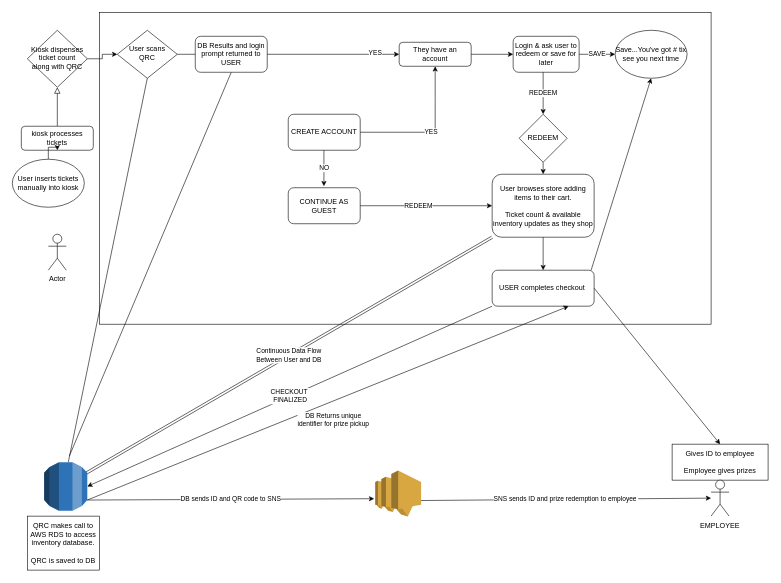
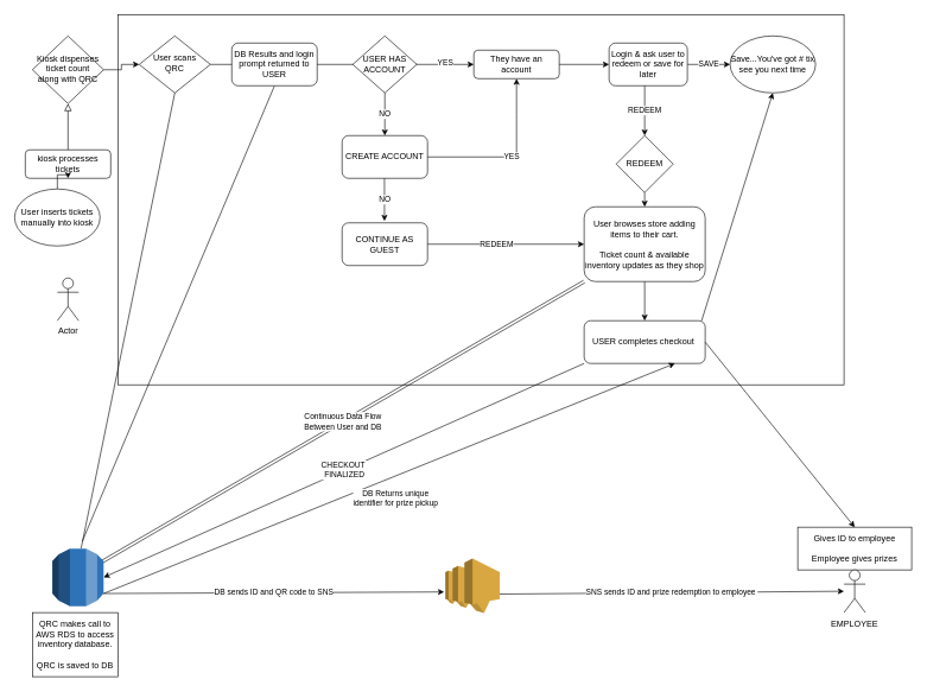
  <mxCell id="0" />
  <mxCell id="1" parent="0" />
  <mxCell id="2" value="" style="rounded=0;whiteSpace=wrap;html=1;" parent="1" vertex="1"><mxGeometry x="165" y="20" width="1020" height="520" as="geometry" /></mxCell>
  <mxCell id="3" value="Actor" style="shape=umlActor;verticalLabelPosition=bottom;verticalAlign=top;html=1;outlineConnect=0;" parent="1" vertex="1"><mxGeometry x="80" y="390" width="30" height="60" as="geometry" /></mxCell>
  <mxCell id="4" value="" style="rounded=0;html=1;jettySize=auto;orthogonalLoop=1;fontSize=11;endArrow=block;endFill=0;endSize=8;strokeWidth=1;shadow=0;labelBackgroundColor=none;edgeStyle=orthogonalEdgeStyle;" parent="1" source="5" target="7" edge="1"><mxGeometry relative="1" as="geometry" /></mxCell>
  <mxCell id="5" value="kiosk processes tickets" style="rounded=1;whiteSpace=wrap;html=1;fontSize=12;glass=0;strokeWidth=1;shadow=0;" parent="1" vertex="1"><mxGeometry x="35" y="210" width="120" height="40" as="geometry" /></mxCell>
  <mxCell id="6" value="" style="edgeStyle=orthogonalEdgeStyle;rounded=0;orthogonalLoop=1;jettySize=auto;html=1;" parent="1" source="7" target="10" edge="1"><mxGeometry relative="1" as="geometry" /></mxCell>
  <mxCell id="7" value="Kiosk dispenses ticket count along with QRC" style="rhombus;whiteSpace=wrap;html=1;shadow=0;fontFamily=Helvetica;fontSize=12;align=center;strokeWidth=1;spacing=6;spacingTop=-4;" parent="1" vertex="1"><mxGeometry x="45" y="50" width="100" height="95" as="geometry" /></mxCell>
  <mxCell id="8" value="" style="edgeStyle=orthogonalEdgeStyle;rounded=0;orthogonalLoop=1;jettySize=auto;html=1;" parent="1" source="9" target="5" edge="1"><mxGeometry relative="1" as="geometry" /></mxCell>
  <mxCell id="9" value="User inserts tickets manually into kiosk" style="ellipse;whiteSpace=wrap;html=1;" parent="1" vertex="1"><mxGeometry x="20" y="265" width="120" height="80" as="geometry" /></mxCell>
  <mxCell id="10" value="User scans QRC" style="rhombus;whiteSpace=wrap;html=1;shadow=0;fontFamily=Helvetica;fontSize=12;align=center;strokeWidth=1;spacing=6;spacingTop=-4;" parent="1" vertex="1"><mxGeometry x="195" y="50" width="100" height="80" as="geometry" /></mxCell>
  <mxCell id="11" value="" style="edgeStyle=orthogonalEdgeStyle;rounded=0;orthogonalLoop=1;jettySize=auto;html=1;exitX=1;exitY=0.5;exitDx=0;exitDy=0;" parent="1" source="10" target="13" edge="1"><mxGeometry relative="1" as="geometry"><mxPoint x="325" y="460" as="sourcePoint" /></mxGeometry></mxCell>
  <mxCell id="12" value="YES" style="edgeLabel;html=1;align=center;verticalAlign=middle;resizable=0;points=[];" parent="11" vertex="1" connectable="0"><mxGeometry x="0.78" y="4" relative="1" as="geometry"><mxPoint as="offset" /></mxGeometry></mxCell>
  <mxCell id="13" value="They have an account" style="rounded=1;whiteSpace=wrap;html=1;fontSize=12;glass=0;strokeWidth=1;shadow=0;" parent="1" vertex="1"><mxGeometry x="665" y="70" width="120" height="40" as="geometry" /></mxCell>
  <mxCell id="14" value="SAVE" style="edgeStyle=orthogonalEdgeStyle;rounded=0;orthogonalLoop=1;jettySize=auto;html=1;exitX=1;exitY=0.5;exitDx=0;exitDy=0;" parent="1" source="15" target="16" edge="1"><mxGeometry relative="1" as="geometry" /></mxCell>
  <mxCell id="15" value="Login &amp;amp; ask user to redeem or save for later" style="rounded=1;whiteSpace=wrap;html=1;" parent="1" vertex="1"><mxGeometry x="855" y="60" width="110" height="60" as="geometry" /></mxCell>
  <mxCell id="16" value="Save...You've got # tix&lt;br&gt;see you next time" style="ellipse;whiteSpace=wrap;html=1;" parent="1" vertex="1"><mxGeometry x="1025" y="50" width="120" height="80" as="geometry" /></mxCell>
  <mxCell id="17" value="" style="endArrow=none;html=1;rounded=0;entryX=0.5;entryY=1;entryDx=0;entryDy=0;" parent="1" target="10" edge="1"><mxGeometry width="50" height="50" relative="1" as="geometry"><mxPoint x="113.332" y="770" as="sourcePoint" /><mxPoint x="305" y="290" as="targetPoint" /></mxGeometry></mxCell>
  <mxCell id="18" value="QRC makes call to AWS RDS to access inventory database.&lt;br&gt;&lt;br&gt;QRC is saved to DB" style="rounded=0;whiteSpace=wrap;html=1;" parent="1" vertex="1"><mxGeometry x="45" y="860" width="120" height="90" as="geometry" /></mxCell>
  <mxCell id="19" value="" style="endArrow=none;html=1;rounded=0;" parent="1" edge="1"><mxGeometry width="50" height="50" relative="1" as="geometry"><mxPoint x="115" y="760" as="sourcePoint" /><mxPoint x="385" y="120" as="targetPoint" /></mxGeometry></mxCell>
  <mxCell id="20" value="DB Results and login prompt returned to USER" style="rounded=1;whiteSpace=wrap;html=1;" parent="1" vertex="1"><mxGeometry x="325" y="60" width="120" height="60" as="geometry" /></mxCell>
  <mxCell id="21" value="Gives ID to employee&lt;br&gt;&lt;br&gt;Employee gives prizes" style="whiteSpace=wrap;html=1;rounded=0;" parent="1" vertex="1"><mxGeometry x="1120" y="740" width="160" height="60" as="geometry" /></mxCell>
  <mxCell id="22" value="User browses store adding items to their cart. &lt;br&gt;&lt;br&gt;Ticket count &amp;amp; available inventory updates as they shop" style="rounded=1;whiteSpace=wrap;html=1;" parent="1" vertex="1"><mxGeometry x="820" y="290" width="170" height="105" as="geometry" /></mxCell>
  <mxCell id="23" value="USER completes checkout&amp;nbsp;" style="rounded=1;whiteSpace=wrap;html=1;" parent="1" vertex="1"><mxGeometry x="820" y="450" width="170" height="60" as="geometry" /></mxCell>
+ <mxCell id="24" value="USER HAS ACCOUNT" style="rhombus;whiteSpace=wrap;html=1;" parent="1" vertex="1"><mxGeometry x="495" y="50" width="90" height="80" as="geometry" /></mxCell>
+ <mxCell id="25" value="NO" style="endArrow=classic;html=1;rounded=0;exitX=0.5;exitY=1;exitDx=0;exitDy=0;entryX=0.5;entryY=0;entryDx=0;entryDy=0;" parent="1" source="24" target="26" edge="1"><mxGeometry width="50" height="50" relative="1" as="geometry"><mxPoint x="585" y="220" as="sourcePoint" /><mxPoint x="540" y="180" as="targetPoint" /></mxGeometry></mxCell>
  <mxCell id="26" value="CREATE ACCOUNT" style="rounded=1;whiteSpace=wrap;html=1;" parent="1" vertex="1"><mxGeometry x="480" y="190" width="120" height="60" as="geometry" /></mxCell>
  <mxCell id="27" value="YES" style="endArrow=classic;html=1;rounded=0;exitX=1;exitY=0.5;exitDx=0;exitDy=0;" parent="1" source="26" edge="1"><mxGeometry width="50" height="50" relative="1" as="geometry"><mxPoint x="675" y="170" as="sourcePoint" /><mxPoint x="725" y="110" as="targetPoint" /><Array as="points"><mxPoint x="725" y="220" /><mxPoint x="725" y="160" /></Array></mxGeometry></mxCell>
  <mxCell id="28" value="NO" style="endArrow=classic;html=1;rounded=0;exitX=0.5;exitY=1;exitDx=0;exitDy=0;entryX=0.5;entryY=0;entryDx=0;entryDy=0;" parent="1" edge="1"><mxGeometry width="50" height="50" relative="1" as="geometry"><mxPoint x="539.5" y="250" as="sourcePoint" /><mxPoint x="539.5" y="310" as="targetPoint" /></mxGeometry></mxCell>
  <mxCell id="29" value="CONTINUE AS GUEST" style="rounded=1;whiteSpace=wrap;html=1;" parent="1" vertex="1"><mxGeometry x="480" y="312.5" width="120" height="60" as="geometry" /></mxCell>
  <mxCell id="30" value="" style="endArrow=classic;html=1;rounded=0;exitX=1;exitY=0.5;exitDx=0;exitDy=0;" parent="1" source="13" edge="1"><mxGeometry width="50" height="50" relative="1" as="geometry"><mxPoint x="805" y="210" as="sourcePoint" /><mxPoint x="855" y="90" as="targetPoint" /></mxGeometry></mxCell>
  <mxCell id="31" value="REDEEM" style="rhombus;whiteSpace=wrap;html=1;" parent="1" vertex="1"><mxGeometry x="865" y="190" width="80" height="80" as="geometry" /></mxCell>
  <mxCell id="32" value="" style="endArrow=classic;html=1;rounded=0;entryX=0;entryY=0.5;entryDx=0;entryDy=0;" parent="1" source="29" target="22" edge="1"><mxGeometry width="50" height="50" relative="1" as="geometry"><mxPoint x="605" y="340" as="sourcePoint" /><mxPoint x="775" y="360" as="targetPoint" /></mxGeometry></mxCell>
  <mxCell id="33" value="REDEEM" style="edgeLabel;html=1;align=center;verticalAlign=middle;resizable=0;points=[];" parent="32" connectable="0" vertex="1"><mxGeometry x="-0.131" y="1" relative="1" as="geometry"><mxPoint as="offset" /></mxGeometry></mxCell>
  <mxCell id="34" value="REDEEM" style="endArrow=classic;html=1;rounded=0;entryX=0.5;entryY=0;entryDx=0;entryDy=0;" parent="1" target="31" edge="1"><mxGeometry width="50" height="50" relative="1" as="geometry"><mxPoint x="905" y="120" as="sourcePoint" /><mxPoint x="855" y="170" as="targetPoint" /></mxGeometry></mxCell>
  <mxCell id="35" value="" style="endArrow=classic;html=1;rounded=0;entryX=0.5;entryY=0;entryDx=0;entryDy=0;exitX=0.5;exitY=1;exitDx=0;exitDy=0;" parent="1" source="31" target="22" edge="1"><mxGeometry width="50" height="50" relative="1" as="geometry"><mxPoint x="985" y="230" as="sourcePoint" /><mxPoint x="935" y="280" as="targetPoint" /></mxGeometry></mxCell>
  <mxCell id="36" value="Continuous Data Flow&lt;br&gt;Between User and DB" style="shape=link;html=1;rounded=0;entryX=0;entryY=1;entryDx=0;entryDy=0;" parent="1" target="22" edge="1"><mxGeometry width="100" relative="1" as="geometry"><mxPoint x="141" y="789.58" as="sourcePoint" /><mxPoint x="615" y="580" as="targetPoint" /></mxGeometry></mxCell>
  <mxCell id="37" value="" style="endArrow=classic;html=1;rounded=0;entryX=0.5;entryY=0;entryDx=0;entryDy=0;" parent="1" target="23" edge="1"><mxGeometry width="50" height="50" relative="1" as="geometry"><mxPoint x="905" y="395" as="sourcePoint" /><mxPoint x="855" y="445" as="targetPoint" /></mxGeometry></mxCell>
  <mxCell id="38" value="" style="outlineConnect=0;dashed=0;verticalLabelPosition=bottom;verticalAlign=top;align=center;html=1;shape=mxgraph.aws3.rds;fillColor=#2E73B8;gradientColor=none;" parent="1" vertex="1"><mxGeometry x="73" y="770" width="72" height="81" as="geometry" /></mxCell>
  <mxCell id="39" value="CHECKOUT&amp;nbsp;&lt;br&gt;FINALIZED" style="endArrow=classic;html=1;rounded=0;entryX=1;entryY=0.5;entryDx=0;entryDy=0;entryPerimeter=0;exitX=0;exitY=1;exitDx=0;exitDy=0;" parent="1" source="23" target="38" edge="1"><mxGeometry width="50" height="50" relative="1" as="geometry"><mxPoint x="905" y="510" as="sourcePoint" /><mxPoint x="855" y="560" as="targetPoint" /></mxGeometry></mxCell>
  <mxCell id="40" value="DB Returns unique &lt;br&gt;identifier for prize pickup" style="endArrow=classic;html=1;rounded=0;exitX=1;exitY=0.78;exitDx=0;exitDy=0;exitPerimeter=0;entryX=0.75;entryY=1;entryDx=0;entryDy=0;" parent="1" source="38" target="23" edge="1"><mxGeometry x="-0.006" y="-30" width="50" height="50" relative="1" as="geometry"><mxPoint x="585" y="730" as="sourcePoint" /><mxPoint x="635" y="680" as="targetPoint" /><mxPoint as="offset" /></mxGeometry></mxCell>
  <mxCell id="41" value="Actor" style="shape=umlActor;verticalLabelPosition=bottom;verticalAlign=top;html=1;outlineConnect=0;" parent="1" vertex="1"><mxGeometry x="1185" y="800" width="30" height="60" as="geometry" /></mxCell>
  <mxCell id="42" value="EMPLOYEE" style="text;html=1;strokeColor=none;fillColor=#FFFFFF;align=center;verticalAlign=middle;whiteSpace=wrap;rounded=0;" parent="1" vertex="1"><mxGeometry x="1170" y="860.5" width="60" height="30" as="geometry" /></mxCell>
  <mxCell id="43" value="" style="endArrow=classic;html=1;rounded=0;exitX=1;exitY=0.5;exitDx=0;exitDy=0;entryX=0.5;entryY=0;entryDx=0;entryDy=0;" parent="1" source="23" target="21" edge="1"><mxGeometry width="50" height="50" relative="1" as="geometry"><mxPoint x="765" y="500" as="sourcePoint" /><mxPoint x="1075" y="710" as="targetPoint" /></mxGeometry></mxCell>
  <mxCell id="44" value="" style="endArrow=classic;html=1;rounded=0;entryX=0.5;entryY=1;entryDx=0;entryDy=0;" parent="1" target="16" edge="1"><mxGeometry width="50" height="50" relative="1" as="geometry"><mxPoint x="985" y="450" as="sourcePoint" /><mxPoint x="1035" y="400" as="targetPoint" /></mxGeometry></mxCell>
  <mxCell id="45" value="" style="outlineConnect=0;dashed=0;verticalLabelPosition=bottom;verticalAlign=top;align=center;html=1;shape=mxgraph.aws3.sns;fillColor=#D9A741;gradientColor=none;" parent="1" vertex="1"><mxGeometry x="625" y="784" width="76.5" height="76.5" as="geometry" /></mxCell>
  <mxCell id="46" value="DB sends ID and QR code to SNS" style="endArrow=classic;html=1;rounded=0;exitX=1;exitY=0.78;exitDx=0;exitDy=0;exitPerimeter=0;entryX=-0.022;entryY=0.614;entryDx=0;entryDy=0;entryPerimeter=0;" parent="1" source="38" target="45" edge="1"><mxGeometry width="50" height="50" relative="1" as="geometry"><mxPoint x="715" y="690" as="sourcePoint" /><mxPoint x="765" y="640" as="targetPoint" /></mxGeometry></mxCell>
  <mxCell id="47" value="SNS sends ID and prize redemption to employee&amp;nbsp;" style="endArrow=classic;html=1;rounded=0;" parent="1" edge="1"><mxGeometry width="50" height="50" relative="1" as="geometry"><mxPoint x="701.5" y="834" as="sourcePoint" /><mxPoint x="1185" y="830" as="targetPoint" /></mxGeometry></mxCell>
